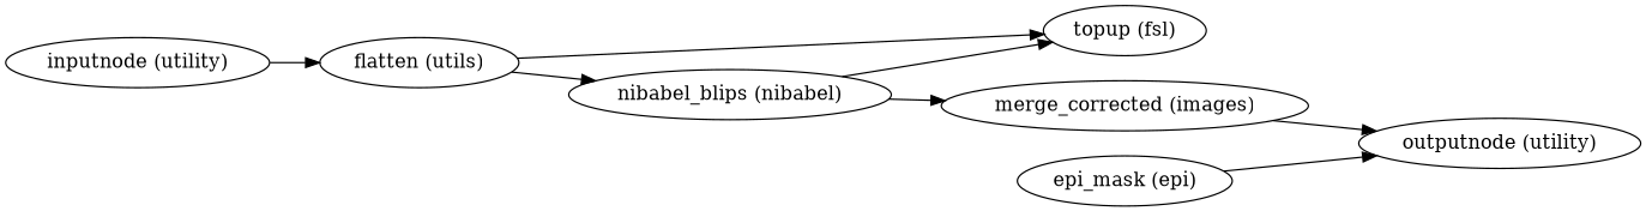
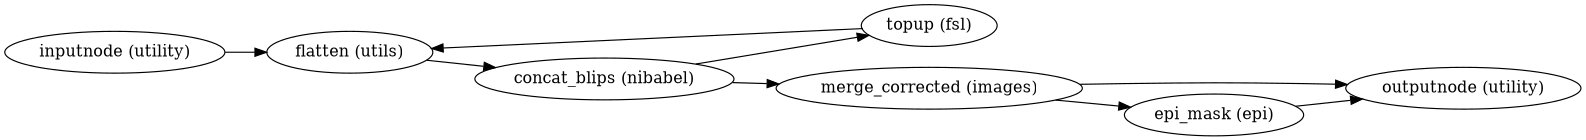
  strict digraph {
    rankdir=LR
    "inputnode (utility)"
    "flatten (utils)"
-   "concat_blips (nibabel)" [label="nibabel_blips (nibabel)"]
+   "concat_blips (nibabel)"
    "topup (fsl)"
    "merge_corrected (images)"
    "outputnode (utility)"
    "epi_mask (epi)"
    "inputnode (utility)" -> "flatten (utils)"
    "flatten (utils)" -> "concat_blips (nibabel)"
-   "flatten (utils)" -> "topup (fsl)"
+   "topup (fsl)" -> "flatten (utils)"
    "concat_blips (nibabel)" -> "topup (fsl)"
    "concat_blips (nibabel)" -> "merge_corrected (images)"
    "merge_corrected (images)" -> "outputnode (utility)"
+   "merge_corrected (images)" -> "epi_mask (epi)"
    "epi_mask (epi)" -> "outputnode (utility)"
  }
